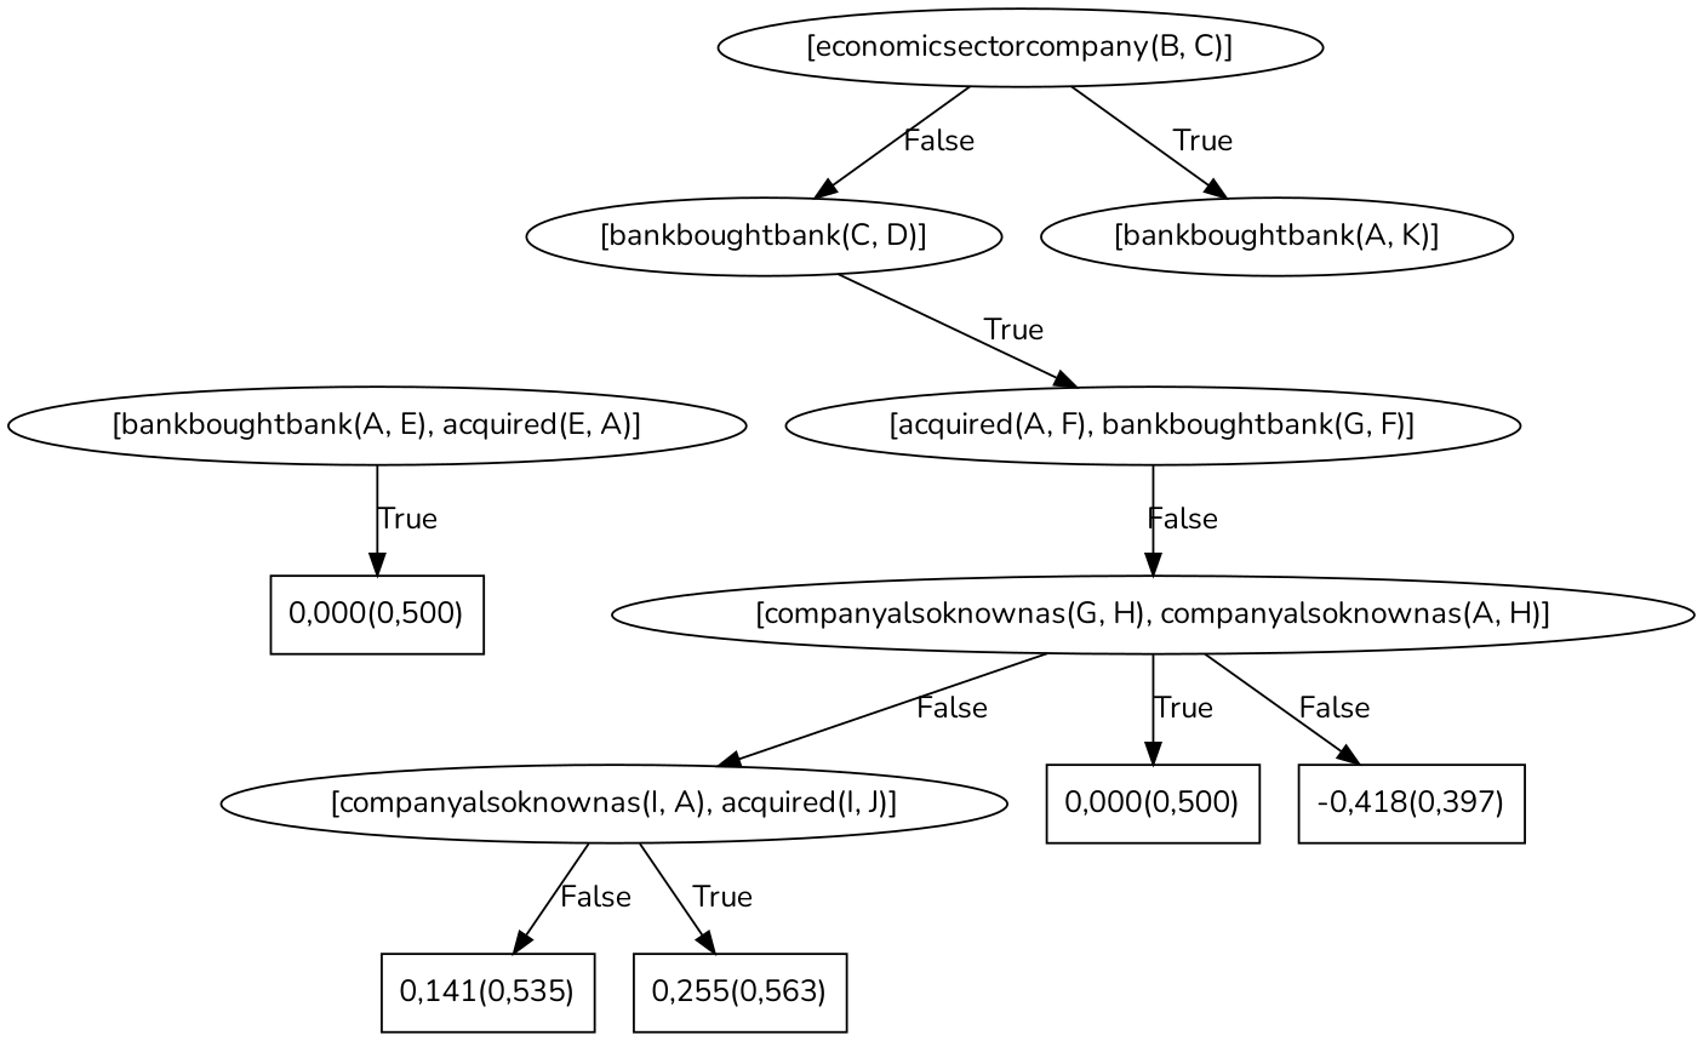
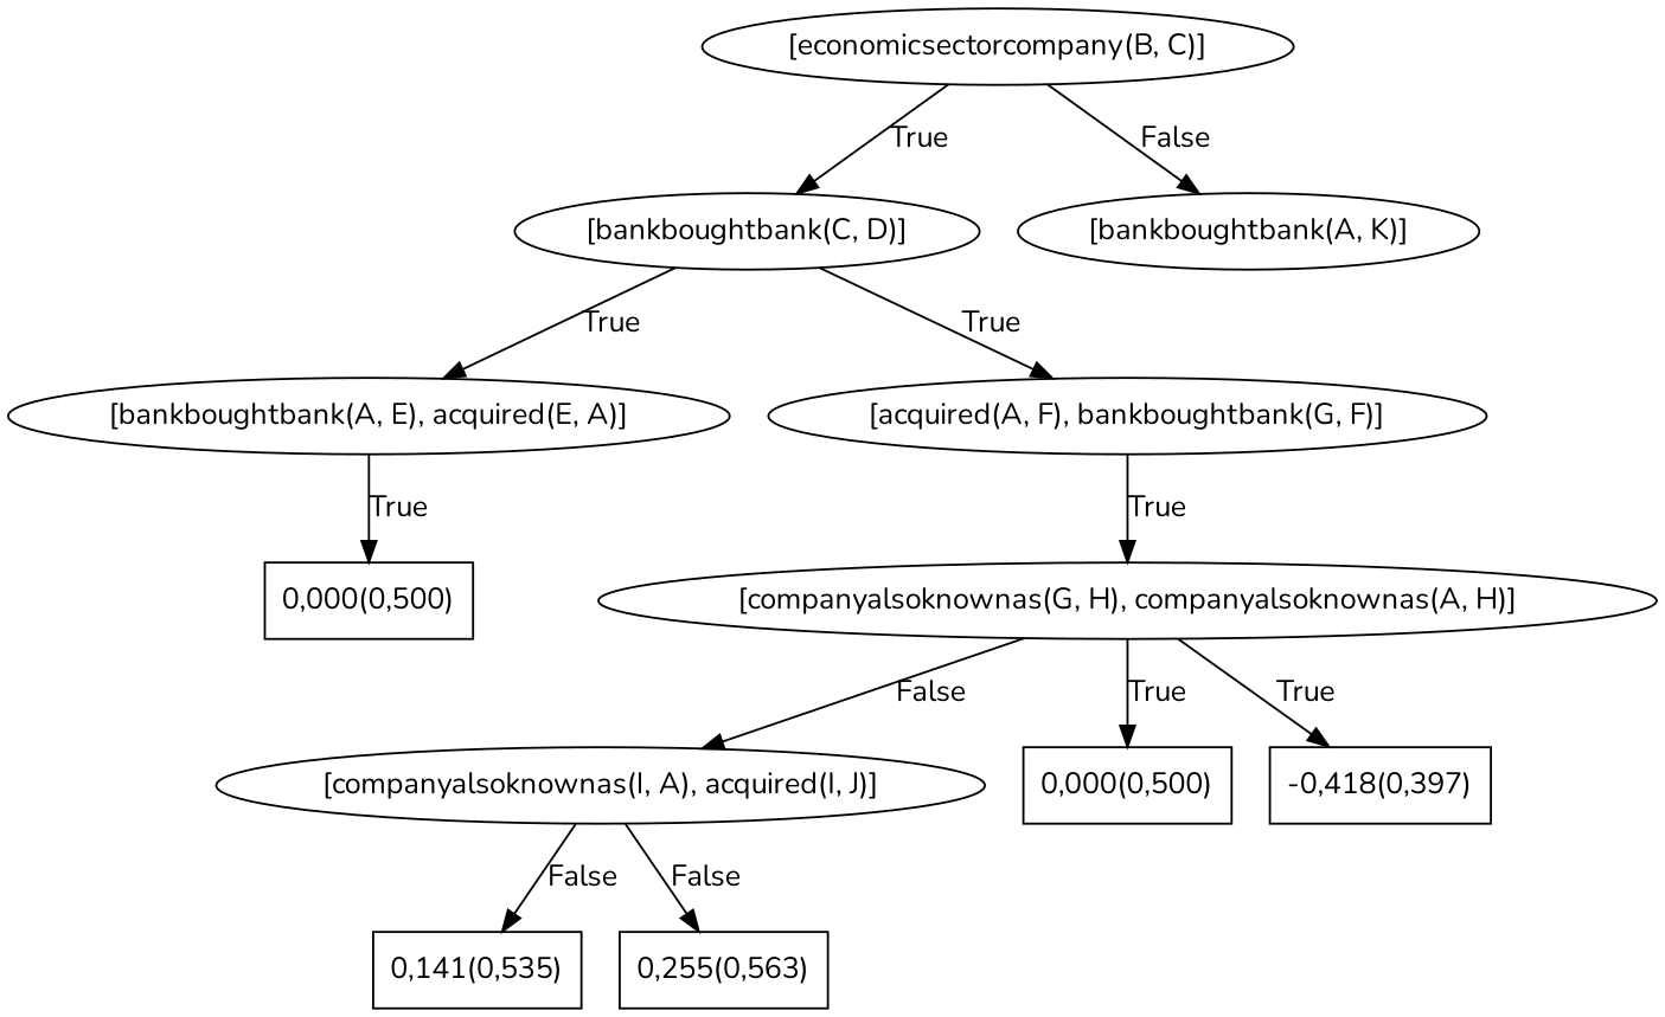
  digraph {
    fontname=Nunito
    node [fontname=Nunito]
    edge [fontname=Nunito]
    n1 [label="[economicsectorcompany(B, C)]"]
    n2 [label="[bankboughtbank(C, D)]"]
    n3 [label="[bankboughtbank(A, K)]"]
    n4 [label="[bankboughtbank(A, E), acquired(E, A)]"]
    n5 [label="[acquired(A, F), bankboughtbank(G, F)]"]
    n6 [label="0,000(0,500)" shape=box]
    n7 [label="[companyalsoknownas(G, H), companyalsoknownas(A, H)]"]
    n8 [label="[companyalsoknownas(I, A), acquired(I, J)]"]
    n9 [label="0,000(0,500)" shape=box]
    n10 [label="-0,418(0,397)" shape=box]
    n11 [label="0,141(0,535)" shape=box]
    n12 [label="0,255(0,563)" shape=box]
-   n1 -> n2 [label=False]
-   n1 -> n3 [label=True]
+   n1 -> n2 [label=True]
+   n1 -> n3 [label=False]
+   n2 -> n4 [label=True]
    n2 -> n5 [label=True]
    n4 -> n6 [label=True]
-   n5 -> n7 [label=False]
+   n5 -> n7 [label=True]
    n7 -> n8 [label=False]
    n7 -> n9 [label=True]
-   n7 -> n10 [label=False]
+   n7 -> n10 [label=True]
    n8 -> n11 [label=False]
-   n8 -> n12 [label=True]
+   n8 -> n12 [label=False]
  }
